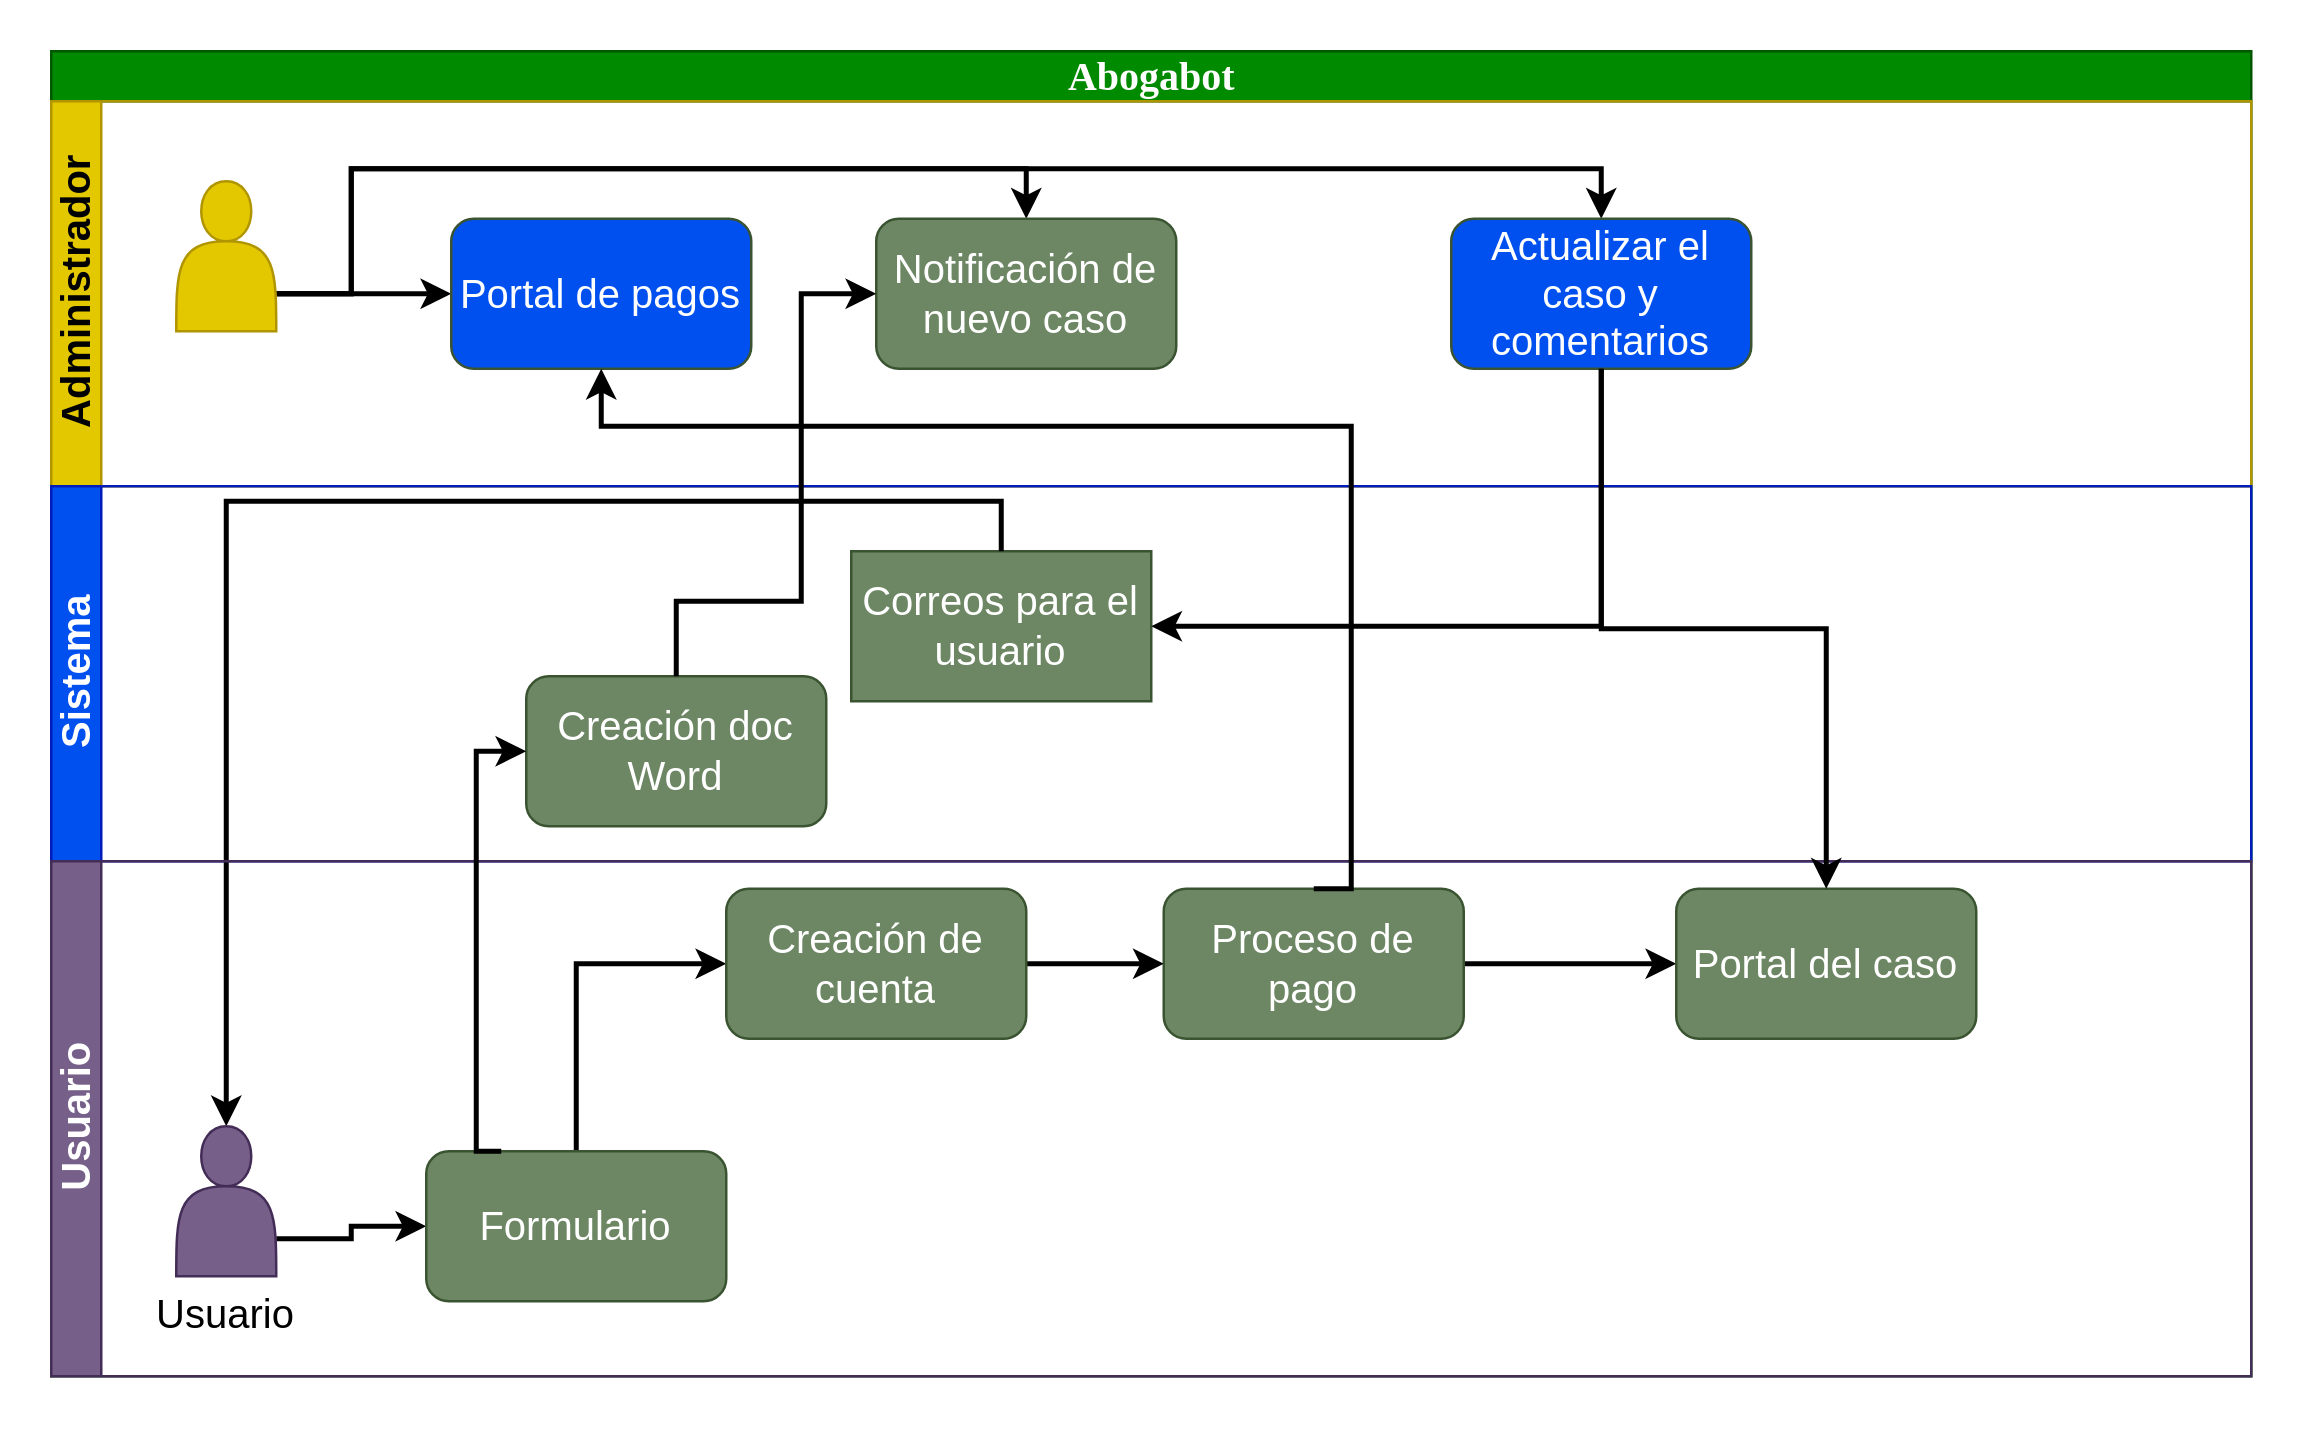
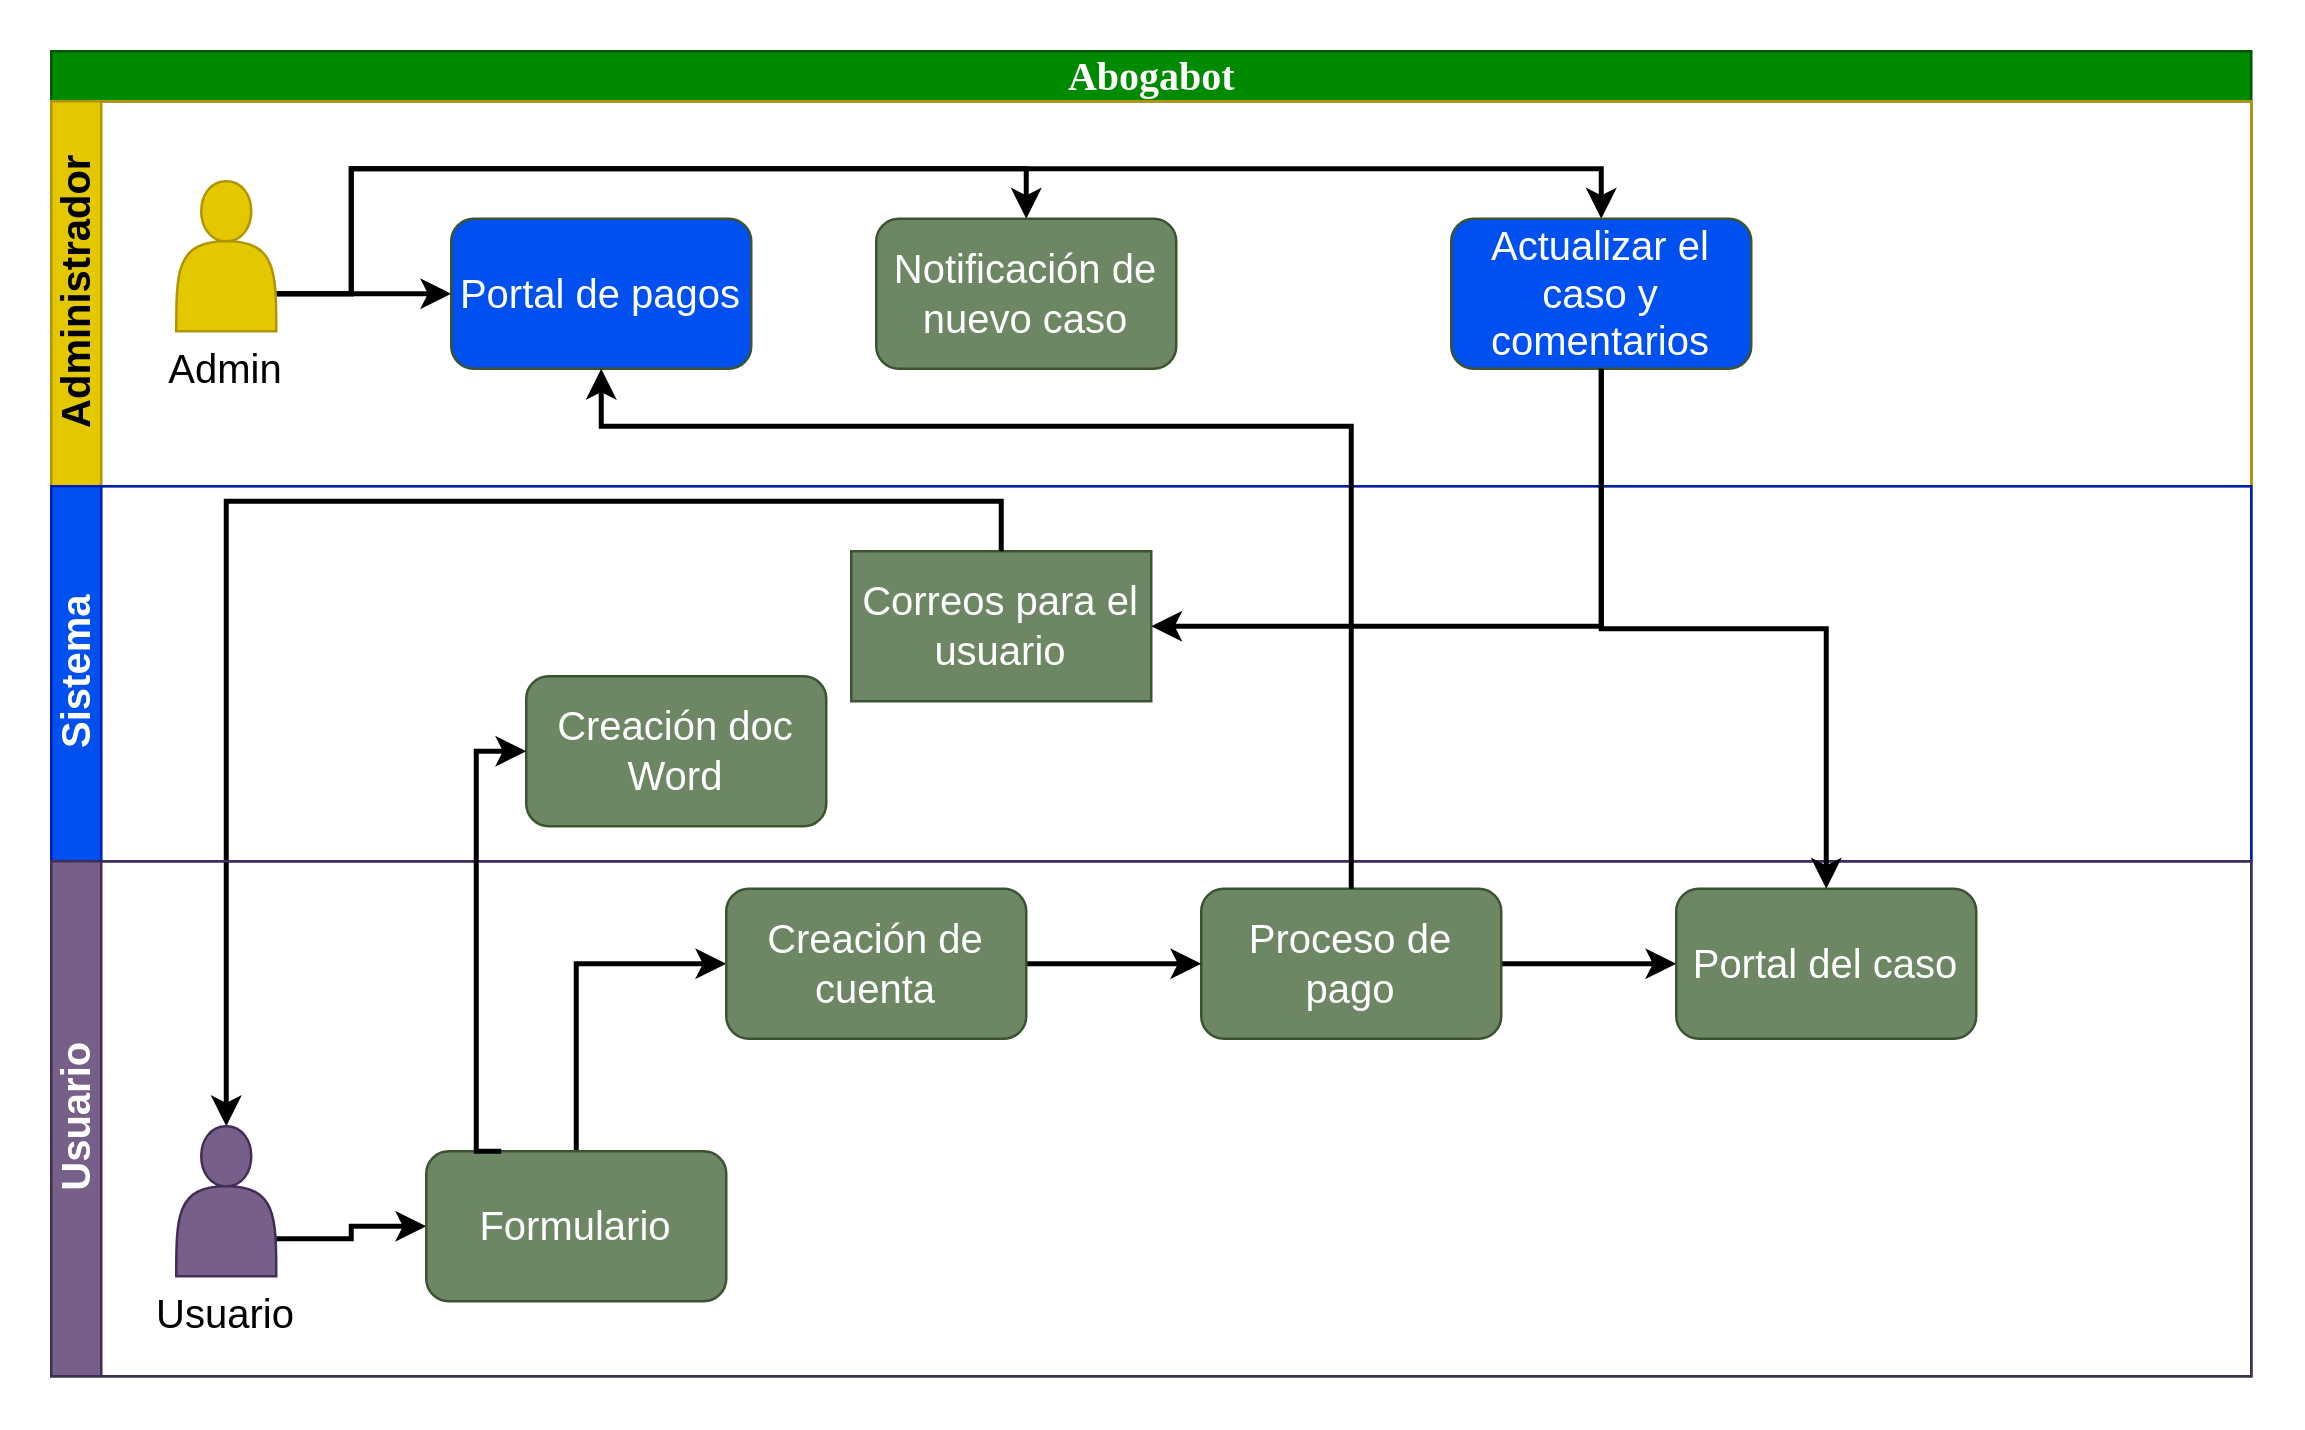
  <mxCell id="0" />
  <mxCell id="1" parent="0" />
  <mxCell id="2" value="&lt;font style=&quot;font-size: 16px&quot;&gt;Abogabot&lt;/font&gt;" style="swimlane;html=1;childLayout=stackLayout;horizontal=1;startSize=20;horizontalStack=0;rounded=0;shadow=0;labelBackgroundColor=none;strokeWidth=1;fontFamily=Verdana;fontSize=12;align=center;fillColor=#008a00;fontColor=#ffffff;strokeColor=#005700;" parent="1" vertex="1"><mxGeometry x="20" y="20" width="880" height="530" as="geometry" /></mxCell>
  <mxCell id="3" value="&lt;font style=&quot;font-size: 16px&quot;&gt;Administrador&lt;/font&gt;" style="swimlane;html=1;startSize=20;horizontal=0;fillColor=#e3c800;fontColor=#000000;strokeColor=#B09500;" parent="2" vertex="1"><mxGeometry y="20" width="880" height="154" as="geometry"><mxRectangle y="20" width="880" height="20" as="alternateBounds" /></mxGeometry></mxCell>
  <mxCell id="4" style="edgeStyle=orthogonalEdgeStyle;rounded=0;orthogonalLoop=1;jettySize=auto;html=1;exitX=1;exitY=0.75;exitDx=0;exitDy=0;entryX=0;entryY=0.5;entryDx=0;entryDy=0;fontSize=16;strokeWidth=2;" edge="1" parent="3" source="7" target="9"><mxGeometry relative="1" as="geometry" /></mxCell>
  <mxCell id="5" style="edgeStyle=orthogonalEdgeStyle;rounded=0;orthogonalLoop=1;jettySize=auto;html=1;exitX=1;exitY=0.75;exitDx=0;exitDy=0;entryX=0.5;entryY=0;entryDx=0;entryDy=0;fontSize=16;strokeWidth=2;" edge="1" parent="3" source="7" target="10"><mxGeometry relative="1" as="geometry"><Array as="points"><mxPoint x="120" y="77" /><mxPoint x="120" y="27" /><mxPoint x="390" y="27" /></Array></mxGeometry></mxCell>
  <mxCell id="6" style="edgeStyle=orthogonalEdgeStyle;rounded=0;orthogonalLoop=1;jettySize=auto;html=1;exitX=1;exitY=0.75;exitDx=0;exitDy=0;entryX=0.5;entryY=0;entryDx=0;entryDy=0;fontSize=16;strokeWidth=2;" edge="1" parent="3" source="7" target="11"><mxGeometry relative="1" as="geometry"><Array as="points"><mxPoint x="120" y="77" /><mxPoint x="120" y="27" /><mxPoint x="620" y="27" /></Array></mxGeometry></mxCell>
  <mxCell id="7" value="" style="shape=actor;whiteSpace=wrap;html=1;fontSize=16;fillColor=#e3c800;fontColor=#000000;strokeColor=#B09500;" vertex="1" parent="3"><mxGeometry x="50" y="32" width="40" height="60" as="geometry" /></mxCell>
+ <mxCell id="8" value="Admin" style="text;html=1;strokeColor=none;fillColor=none;align=center;verticalAlign=middle;whiteSpace=wrap;rounded=0;fontSize=16;" vertex="1" parent="3"><mxGeometry x="40" y="92" width="60" height="30" as="geometry" /></mxCell>
  <mxCell id="9" value="Portal de pagos" style="rounded=1;whiteSpace=wrap;html=1;fontSize=16;fillColor=#0050ef;fontColor=#ffffff;strokeColor=#3A5431;" vertex="1" parent="3"><mxGeometry x="160" y="47" width="120" height="60" as="geometry" /></mxCell>
  <mxCell id="10" value="Notificación de nuevo caso" style="rounded=1;whiteSpace=wrap;html=1;fontSize=16;fillColor=#6d8764;fontColor=#ffffff;strokeColor=#3A5431;" vertex="1" parent="3"><mxGeometry x="330" y="47" width="120" height="60" as="geometry" /></mxCell>
  <mxCell id="11" value="Actualizar el caso y comentarios" style="rounded=1;whiteSpace=wrap;html=1;fontSize=16;fillColor=#0050ef;fontColor=#ffffff;strokeColor=#3A5431;" vertex="1" parent="3"><mxGeometry x="560" y="47" width="120" height="60" as="geometry" /></mxCell>
  <mxCell id="12" value="&lt;font style=&quot;font-size: 16px&quot;&gt;Sistema&lt;/font&gt;" style="swimlane;html=1;startSize=20;horizontal=0;fillColor=#0050ef;fontColor=#ffffff;strokeColor=#001DBC;" parent="2" vertex="1"><mxGeometry y="174" width="880" height="150" as="geometry"><mxRectangle y="170" width="880" height="20" as="alternateBounds" /></mxGeometry></mxCell>
  <mxCell id="13" value="Creación doc Word" style="rounded=1;whiteSpace=wrap;html=1;fontSize=16;fillColor=#6d8764;fontColor=#ffffff;strokeColor=#3A5431;" vertex="1" parent="12"><mxGeometry x="190" y="76" width="120" height="60" as="geometry" /></mxCell>
  <mxCell id="14" value="Correos para el usuario" style="whiteSpace=wrap;html=1;fontSize=16;fillColor=#6d8764;fontColor=#ffffff;strokeColor=#3A5431;rounded=0;" vertex="1" parent="12"><mxGeometry x="320" y="26" width="120" height="60" as="geometry" /></mxCell>
  <mxCell id="15" style="edgeStyle=orthogonalEdgeStyle;rounded=0;orthogonalLoop=1;jettySize=auto;html=1;exitX=0.5;exitY=0;exitDx=0;exitDy=0;entryX=0.5;entryY=0;entryDx=0;entryDy=0;fontSize=16;strokeWidth=2;" edge="1" parent="2" source="14" target="18"><mxGeometry relative="1" as="geometry" /></mxCell>
  <mxCell id="16" value="&lt;font style=&quot;font-size: 16px&quot;&gt;Usuario&lt;/font&gt;" style="swimlane;html=1;startSize=20;horizontal=0;fillColor=#76608a;fontColor=#ffffff;strokeColor=#432D57;" parent="2" vertex="1"><mxGeometry y="324" width="880" height="206" as="geometry"><mxRectangle y="320" width="880" height="20" as="alternateBounds" /></mxGeometry></mxCell>
  <mxCell id="17" style="edgeStyle=orthogonalEdgeStyle;rounded=0;orthogonalLoop=1;jettySize=auto;html=1;exitX=1;exitY=0.75;exitDx=0;exitDy=0;entryX=0;entryY=0.5;entryDx=0;entryDy=0;fontSize=16;strokeWidth=2;" edge="1" parent="16" source="18" target="21"><mxGeometry relative="1" as="geometry" /></mxCell>
  <mxCell id="18" value="" style="shape=actor;whiteSpace=wrap;html=1;fontSize=16;fillColor=#76608a;fontColor=#ffffff;strokeColor=#432D57;" vertex="1" parent="16"><mxGeometry x="50" y="106" width="40" height="60" as="geometry" /></mxCell>
  <mxCell id="19" value="Usuario" style="text;html=1;strokeColor=none;fillColor=none;align=center;verticalAlign=middle;whiteSpace=wrap;rounded=0;fontSize=16;" vertex="1" parent="16"><mxGeometry x="40" y="166" width="60" height="30" as="geometry" /></mxCell>
  <mxCell id="20" style="edgeStyle=orthogonalEdgeStyle;rounded=0;orthogonalLoop=1;jettySize=auto;html=1;entryX=0;entryY=0.5;entryDx=0;entryDy=0;fontSize=16;strokeWidth=2;" edge="1" parent="16" source="21" target="26"><mxGeometry relative="1" as="geometry" /></mxCell>
  <mxCell id="21" value="Formulario" style="rounded=1;whiteSpace=wrap;html=1;fontSize=16;fillColor=#6d8764;fontColor=#ffffff;strokeColor=#3A5431;" vertex="1" parent="16"><mxGeometry x="150" y="116" width="120" height="60" as="geometry" /></mxCell>
  <mxCell id="22" style="edgeStyle=orthogonalEdgeStyle;rounded=0;orthogonalLoop=1;jettySize=auto;html=1;exitX=1;exitY=0.5;exitDx=0;exitDy=0;entryX=0;entryY=0.5;entryDx=0;entryDy=0;fontSize=16;strokeWidth=2;" edge="1" parent="16" source="23" target="24"><mxGeometry relative="1" as="geometry" /></mxCell>
- <mxCell id="23" value="Proceso de pago" style="rounded=1;whiteSpace=wrap;html=1;fontSize=16;fillColor=#6d8764;fontColor=#ffffff;strokeColor=#3A5431;" vertex="1" parent="16"><mxGeometry x="445" y="11" width="120" height="60" as="geometry" /></mxCell>
+ <mxCell id="23" value="Proceso de pago" style="rounded=1;whiteSpace=wrap;html=1;fontSize=16;fillColor=#6d8764;fontColor=#ffffff;strokeColor=#3A5431;" vertex="1" parent="16"><mxGeometry x="460" y="11" width="120" height="60" as="geometry" /></mxCell>
  <mxCell id="24" value="Portal del caso" style="rounded=1;whiteSpace=wrap;html=1;fontSize=16;fillColor=#6d8764;fontColor=#ffffff;strokeColor=#3A5431;" vertex="1" parent="16"><mxGeometry x="650" y="11" width="120" height="60" as="geometry" /></mxCell>
  <mxCell id="25" style="edgeStyle=orthogonalEdgeStyle;rounded=0;orthogonalLoop=1;jettySize=auto;html=1;exitX=1;exitY=0.5;exitDx=0;exitDy=0;fontSize=16;strokeWidth=2;" edge="1" parent="16" source="26" target="23"><mxGeometry relative="1" as="geometry" /></mxCell>
  <mxCell id="26" value="Creación de cuenta" style="rounded=1;whiteSpace=wrap;html=1;fontSize=16;fillColor=#6d8764;fontColor=#ffffff;strokeColor=#3A5431;" vertex="1" parent="16"><mxGeometry x="270" y="11" width="120" height="60" as="geometry" /></mxCell>
  <mxCell id="27" style="edgeStyle=orthogonalEdgeStyle;rounded=0;orthogonalLoop=1;jettySize=auto;html=1;exitX=0.5;exitY=0;exitDx=0;exitDy=0;entryX=0.5;entryY=1;entryDx=0;entryDy=0;fontSize=16;strokeWidth=2;" edge="1" parent="2" source="23" target="9"><mxGeometry relative="1" as="geometry"><Array as="points"><mxPoint x="520" y="150" /><mxPoint x="220" y="150" /></Array></mxGeometry></mxCell>
  <mxCell id="28" style="edgeStyle=orthogonalEdgeStyle;rounded=0;orthogonalLoop=1;jettySize=auto;html=1;exitX=0.25;exitY=0;exitDx=0;exitDy=0;entryX=0;entryY=0.5;entryDx=0;entryDy=0;fontSize=16;strokeWidth=2;" edge="1" parent="2" source="21" target="13"><mxGeometry relative="1" as="geometry"><Array as="points"><mxPoint x="170" y="440" /><mxPoint x="170" y="280" /></Array></mxGeometry></mxCell>
- <mxCell id="29" style="edgeStyle=orthogonalEdgeStyle;rounded=0;orthogonalLoop=1;jettySize=auto;html=1;exitX=0.5;exitY=0;exitDx=0;exitDy=0;entryX=0;entryY=0.5;entryDx=0;entryDy=0;fontSize=16;strokeWidth=2;" edge="1" parent="2" source="13" target="10"><mxGeometry relative="1" as="geometry"><Array as="points"><mxPoint x="250" y="220" /><mxPoint x="300" y="220" /><mxPoint x="300" y="97" /></Array></mxGeometry></mxCell>
  <mxCell id="30" style="edgeStyle=orthogonalEdgeStyle;rounded=0;orthogonalLoop=1;jettySize=auto;html=1;exitX=0.5;exitY=1;exitDx=0;exitDy=0;entryX=1;entryY=0.5;entryDx=0;entryDy=0;fontSize=16;strokeWidth=2;" edge="1" parent="2" source="11" target="14"><mxGeometry relative="1" as="geometry" /></mxCell>
  <mxCell id="31" style="edgeStyle=orthogonalEdgeStyle;rounded=0;orthogonalLoop=1;jettySize=auto;html=1;exitX=0.5;exitY=1;exitDx=0;exitDy=0;fontSize=16;strokeWidth=2;" edge="1" parent="2" source="11" target="24"><mxGeometry relative="1" as="geometry" /></mxCell>
